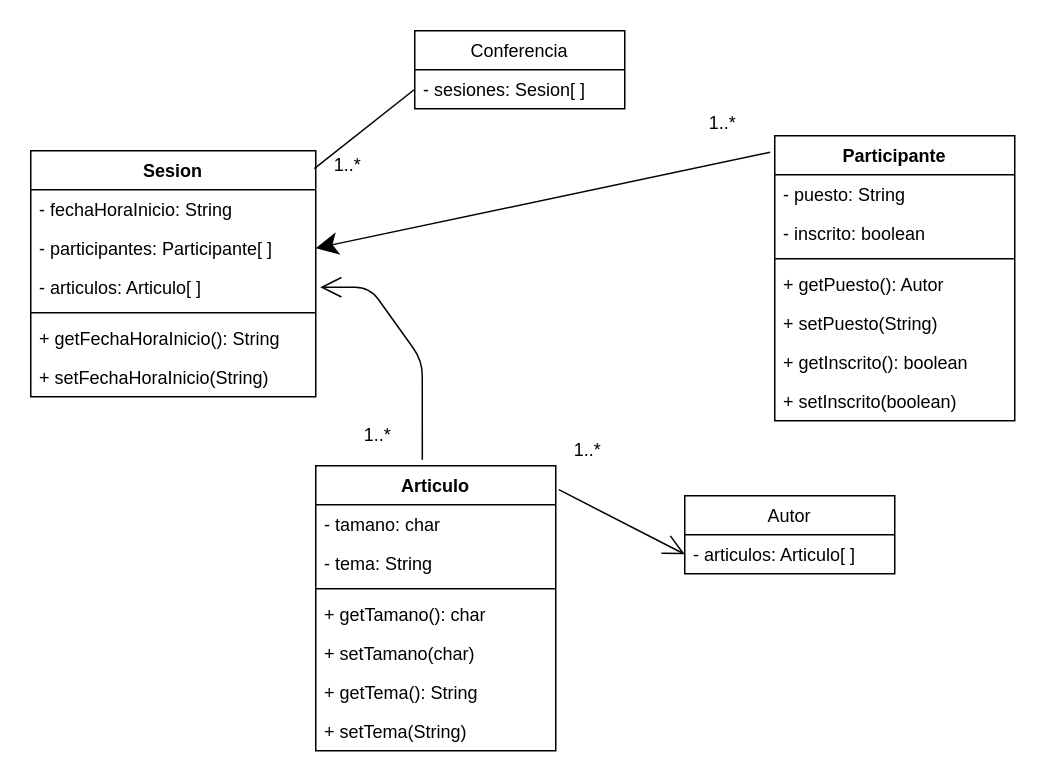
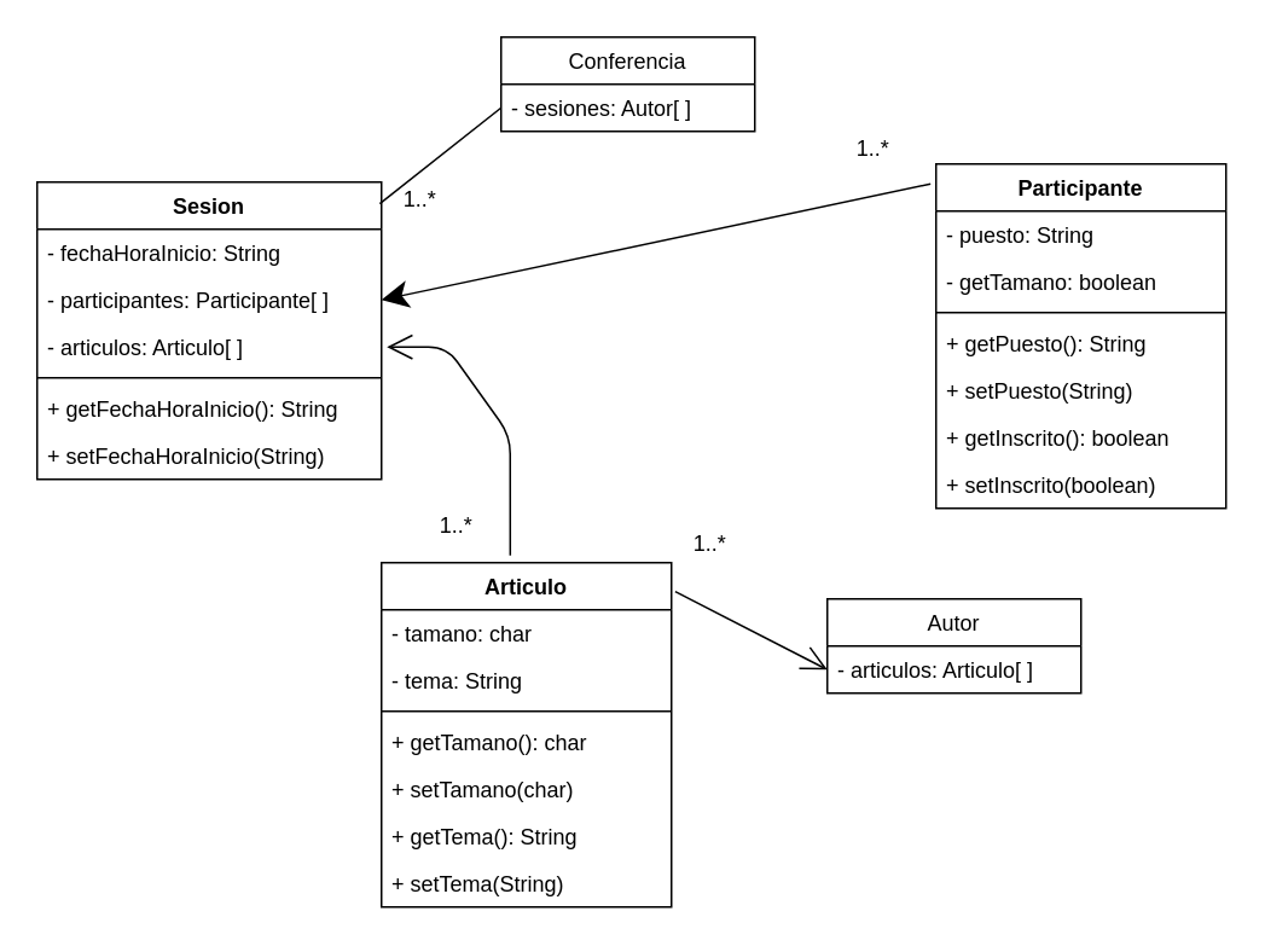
  <mxCell id="0" />
  <mxCell id="1" parent="0" />
  <mxCell id="2" value="Sesion" style="swimlane;fontStyle=1;align=center;verticalAlign=top;childLayout=stackLayout;horizontal=1;startSize=26;horizontalStack=0;resizeParent=1;resizeParentMax=0;resizeLast=0;collapsible=1;marginBottom=0;" parent="1" vertex="1"><mxGeometry x="20" y="100" width="190" height="164" as="geometry" /></mxCell>
  <mxCell id="3" value="- fechaHoraInicio: String" style="text;strokeColor=none;fillColor=none;align=left;verticalAlign=top;spacingLeft=4;spacingRight=4;overflow=hidden;rotatable=0;points=[[0,0.5],[1,0.5]];portConstraint=eastwest;" parent="2" vertex="1"><mxGeometry y="26" width="190" height="26" as="geometry" /></mxCell>
  <mxCell id="4" value="- participantes: Participante[ ]" style="text;strokeColor=none;fillColor=none;align=left;verticalAlign=top;spacingLeft=4;spacingRight=4;overflow=hidden;rotatable=0;points=[[0,0.5],[1,0.5]];portConstraint=eastwest;" parent="2" vertex="1"><mxGeometry y="52" width="190" height="26" as="geometry" /></mxCell>
  <mxCell id="5" value="- articulos: Articulo[ ]" style="text;strokeColor=none;fillColor=none;align=left;verticalAlign=top;spacingLeft=4;spacingRight=4;overflow=hidden;rotatable=0;points=[[0,0.5],[1,0.5]];portConstraint=eastwest;" parent="2" vertex="1"><mxGeometry y="78" width="190" height="26" as="geometry" /></mxCell>
  <mxCell id="6" value="" style="line;strokeWidth=1;fillColor=none;align=left;verticalAlign=middle;spacingTop=-1;spacingLeft=3;spacingRight=3;rotatable=0;labelPosition=right;points=[];portConstraint=eastwest;" parent="2" vertex="1"><mxGeometry y="104" width="190" height="8" as="geometry" /></mxCell>
  <mxCell id="7" value="+ getFechaHoraInicio(): String" style="text;strokeColor=none;fillColor=none;align=left;verticalAlign=top;spacingLeft=4;spacingRight=4;overflow=hidden;rotatable=0;points=[[0,0.5],[1,0.5]];portConstraint=eastwest;" parent="2" vertex="1"><mxGeometry y="112" width="190" height="26" as="geometry" /></mxCell>
  <mxCell id="8" value="+ setFechaHoraInicio(String)" style="text;strokeColor=none;fillColor=none;align=left;verticalAlign=top;spacingLeft=4;spacingRight=4;overflow=hidden;rotatable=0;points=[[0,0.5],[1,0.5]];portConstraint=eastwest;" parent="2" vertex="1"><mxGeometry y="138" width="190" height="26" as="geometry" /></mxCell>
  <mxCell id="9" value="Participante" style="swimlane;fontStyle=1;align=center;verticalAlign=top;childLayout=stackLayout;horizontal=1;startSize=26;horizontalStack=0;resizeParent=1;resizeParentMax=0;resizeLast=0;collapsible=1;marginBottom=0;" parent="1" vertex="1"><mxGeometry x="516" y="90" width="160" height="190" as="geometry" /></mxCell>
  <mxCell id="10" value="- puesto: String" style="text;strokeColor=none;fillColor=none;align=left;verticalAlign=top;spacingLeft=4;spacingRight=4;overflow=hidden;rotatable=0;points=[[0,0.5],[1,0.5]];portConstraint=eastwest;" parent="9" vertex="1"><mxGeometry y="26" width="160" height="26" as="geometry" /></mxCell>
- <mxCell id="11" value="- inscrito: boolean" style="text;strokeColor=none;fillColor=none;align=left;verticalAlign=top;spacingLeft=4;spacingRight=4;overflow=hidden;rotatable=0;points=[[0,0.5],[1,0.5]];portConstraint=eastwest;" parent="9" vertex="1"><mxGeometry y="52" width="160" height="26" as="geometry" /></mxCell>
+ <mxCell id="11" value="- getTamano: boolean" style="text;strokeColor=none;fillColor=none;align=left;verticalAlign=top;spacingLeft=4;spacingRight=4;overflow=hidden;rotatable=0;points=[[0,0.5],[1,0.5]];portConstraint=eastwest;" parent="9" vertex="1"><mxGeometry y="52" width="160" height="26" as="geometry" /></mxCell>
  <mxCell id="12" value="" style="line;strokeWidth=1;fillColor=none;align=left;verticalAlign=middle;spacingTop=-1;spacingLeft=3;spacingRight=3;rotatable=0;labelPosition=right;points=[];portConstraint=eastwest;" parent="9" vertex="1"><mxGeometry y="78" width="160" height="8" as="geometry" /></mxCell>
- <mxCell id="13" value="+ getPuesto(): Autor" style="text;strokeColor=none;fillColor=none;align=left;verticalAlign=top;spacingLeft=4;spacingRight=4;overflow=hidden;rotatable=0;points=[[0,0.5],[1,0.5]];portConstraint=eastwest;" parent="9" vertex="1"><mxGeometry y="86" width="160" height="26" as="geometry" /></mxCell>
+ <mxCell id="13" value="+ getPuesto(): String" style="text;strokeColor=none;fillColor=none;align=left;verticalAlign=top;spacingLeft=4;spacingRight=4;overflow=hidden;rotatable=0;points=[[0,0.5],[1,0.5]];portConstraint=eastwest;" parent="9" vertex="1"><mxGeometry y="86" width="160" height="26" as="geometry" /></mxCell>
  <mxCell id="14" value="+ setPuesto(String)" style="text;strokeColor=none;fillColor=none;align=left;verticalAlign=top;spacingLeft=4;spacingRight=4;overflow=hidden;rotatable=0;points=[[0,0.5],[1,0.5]];portConstraint=eastwest;" parent="9" vertex="1"><mxGeometry y="112" width="160" height="26" as="geometry" /></mxCell>
  <mxCell id="15" value="+ getInscrito(): boolean" style="text;strokeColor=none;fillColor=none;align=left;verticalAlign=top;spacingLeft=4;spacingRight=4;overflow=hidden;rotatable=0;points=[[0,0.5],[1,0.5]];portConstraint=eastwest;" parent="9" vertex="1"><mxGeometry y="138" width="160" height="26" as="geometry" /></mxCell>
  <mxCell id="16" value="+ setInscrito(boolean)" style="text;strokeColor=none;fillColor=none;align=left;verticalAlign=top;spacingLeft=4;spacingRight=4;overflow=hidden;rotatable=0;points=[[0,0.5],[1,0.5]];portConstraint=eastwest;" parent="9" vertex="1"><mxGeometry y="164" width="160" height="26" as="geometry" /></mxCell>
  <mxCell id="17" value="Articulo" style="swimlane;fontStyle=1;align=center;verticalAlign=top;childLayout=stackLayout;horizontal=1;startSize=26;horizontalStack=0;resizeParent=1;resizeParentMax=0;resizeLast=0;collapsible=1;marginBottom=0;" parent="1" vertex="1"><mxGeometry x="210" y="310" width="160" height="190" as="geometry" /></mxCell>
  <mxCell id="18" value="- tamano: char" style="text;strokeColor=none;fillColor=none;align=left;verticalAlign=top;spacingLeft=4;spacingRight=4;overflow=hidden;rotatable=0;points=[[0,0.5],[1,0.5]];portConstraint=eastwest;" parent="17" vertex="1"><mxGeometry y="26" width="160" height="26" as="geometry" /></mxCell>
  <mxCell id="19" value="- tema: String" style="text;strokeColor=none;fillColor=none;align=left;verticalAlign=top;spacingLeft=4;spacingRight=4;overflow=hidden;rotatable=0;points=[[0,0.5],[1,0.5]];portConstraint=eastwest;" parent="17" vertex="1"><mxGeometry y="52" width="160" height="26" as="geometry" /></mxCell>
  <mxCell id="20" value="" style="line;strokeWidth=1;fillColor=none;align=left;verticalAlign=middle;spacingTop=-1;spacingLeft=3;spacingRight=3;rotatable=0;labelPosition=right;points=[];portConstraint=eastwest;" parent="17" vertex="1"><mxGeometry y="78" width="160" height="8" as="geometry" /></mxCell>
  <mxCell id="21" value="+ getTamano(): char" style="text;strokeColor=none;fillColor=none;align=left;verticalAlign=top;spacingLeft=4;spacingRight=4;overflow=hidden;rotatable=0;points=[[0,0.5],[1,0.5]];portConstraint=eastwest;" parent="17" vertex="1"><mxGeometry y="86" width="160" height="26" as="geometry" /></mxCell>
  <mxCell id="22" value="+ setTamano(char)" style="text;strokeColor=none;fillColor=none;align=left;verticalAlign=top;spacingLeft=4;spacingRight=4;overflow=hidden;rotatable=0;points=[[0,0.5],[1,0.5]];portConstraint=eastwest;" parent="17" vertex="1"><mxGeometry y="112" width="160" height="26" as="geometry" /></mxCell>
  <mxCell id="23" value="+ getTema(): String" style="text;strokeColor=none;fillColor=none;align=left;verticalAlign=top;spacingLeft=4;spacingRight=4;overflow=hidden;rotatable=0;points=[[0,0.5],[1,0.5]];portConstraint=eastwest;" parent="17" vertex="1"><mxGeometry y="138" width="160" height="26" as="geometry" /></mxCell>
  <mxCell id="24" value="+ setTema(String)" style="text;strokeColor=none;fillColor=none;align=left;verticalAlign=top;spacingLeft=4;spacingRight=4;overflow=hidden;rotatable=0;points=[[0,0.5],[1,0.5]];portConstraint=eastwest;" parent="17" vertex="1"><mxGeometry y="164" width="160" height="26" as="geometry" /></mxCell>
  <mxCell id="25" value="Conferencia" style="swimlane;fontStyle=0;childLayout=stackLayout;horizontal=1;startSize=26;fillColor=none;horizontalStack=0;resizeParent=1;resizeParentMax=0;resizeLast=0;collapsible=1;marginBottom=0;" parent="1" vertex="1"><mxGeometry x="276" y="20" width="140" height="52" as="geometry" /></mxCell>
- <mxCell id="26" value="- sesiones: Sesion[ ]" style="text;strokeColor=none;fillColor=none;align=left;verticalAlign=top;spacingLeft=4;spacingRight=4;overflow=hidden;rotatable=0;points=[[0,0.5],[1,0.5]];portConstraint=eastwest;" parent="25" vertex="1"><mxGeometry y="26" width="140" height="26" as="geometry" /></mxCell>
+ <mxCell id="26" value="- sesiones: Autor[ ]" style="text;strokeColor=none;fillColor=none;align=left;verticalAlign=top;spacingLeft=4;spacingRight=4;overflow=hidden;rotatable=0;points=[[0,0.5],[1,0.5]];portConstraint=eastwest;" parent="25" vertex="1"><mxGeometry y="26" width="140" height="26" as="geometry" /></mxCell>
  <mxCell id="27" value="Autor" style="swimlane;fontStyle=0;childLayout=stackLayout;horizontal=1;startSize=26;fillColor=none;horizontalStack=0;resizeParent=1;resizeParentMax=0;resizeLast=0;collapsible=1;marginBottom=0;" parent="1" vertex="1"><mxGeometry x="456" y="330" width="140" height="52" as="geometry" /></mxCell>
  <mxCell id="28" value="- articulos: Articulo[ ]" style="text;strokeColor=none;fillColor=none;align=left;verticalAlign=top;spacingLeft=4;spacingRight=4;overflow=hidden;rotatable=0;points=[[0,0.5],[1,0.5]];portConstraint=eastwest;" parent="27" vertex="1"><mxGeometry y="26" width="140" height="26" as="geometry" /></mxCell>
  <mxCell id="29" value="" style="endArrow=open;endFill=1;endSize=12;html=1;exitX=0.444;exitY=-0.021;exitDx=0;exitDy=0;exitPerimeter=0;" parent="1" source="17" edge="1"><mxGeometry width="160" relative="1" as="geometry"><mxPoint x="296" y="240" as="sourcePoint" /><mxPoint x="213" y="191" as="targetPoint" /><Array as="points"><mxPoint x="281" y="306" /><mxPoint x="281" y="240" /><mxPoint x="246" y="191" /></Array></mxGeometry></mxCell>
  <mxCell id="30" value="" style="endArrow=classic;endFill=1;endSize=12;html=1;exitX=-0.019;exitY=0.058;exitDx=0;exitDy=0;exitPerimeter=0;entryX=1;entryY=0.5;entryDx=0;entryDy=0;" parent="1" source="9" target="4" edge="1"><mxGeometry width="160" relative="1" as="geometry"><mxPoint x="296" y="240" as="sourcePoint" /><mxPoint x="456" y="240" as="targetPoint" /></mxGeometry></mxCell>
  <mxCell id="31" value="" style="endArrow=open;endFill=1;endSize=12;html=1;exitX=1.013;exitY=0.084;exitDx=0;exitDy=0;exitPerimeter=0;entryX=0;entryY=0.5;entryDx=0;entryDy=0;" parent="1" source="17" target="28" edge="1"><mxGeometry width="160" relative="1" as="geometry"><mxPoint x="296" y="240" as="sourcePoint" /><mxPoint x="456" y="240" as="targetPoint" /></mxGeometry></mxCell>
  <mxCell id="32" value="" style="endArrow=none;endFill=1;endSize=12;html=1;exitX=0.995;exitY=0.073;exitDx=0;exitDy=0;exitPerimeter=0;entryX=0;entryY=0.5;entryDx=0;entryDy=0;" parent="1" source="2" target="26" edge="1"><mxGeometry width="160" relative="1" as="geometry"><mxPoint x="296" y="130" as="sourcePoint" /><mxPoint x="456" y="130" as="targetPoint" /><Array as="points" /></mxGeometry></mxCell>
  <mxCell id="33" value="1..*" style="text;html=1;align=center;verticalAlign=middle;resizable=0;points=[];autosize=1;" parent="1" vertex="1"><mxGeometry x="216" y="100" width="30" height="20" as="geometry" /></mxCell>
  <mxCell id="34" value="1..*" style="text;html=1;align=center;verticalAlign=middle;resizable=0;points=[];autosize=1;" parent="1" vertex="1"><mxGeometry x="466" y="72" width="30" height="20" as="geometry" /></mxCell>
  <mxCell id="35" value="1..*" style="text;html=1;align=center;verticalAlign=middle;resizable=0;points=[];autosize=1;" parent="1" vertex="1"><mxGeometry x="236" y="280" width="30" height="20" as="geometry" /></mxCell>
  <mxCell id="36" value="1..*" style="text;html=1;align=center;verticalAlign=middle;resizable=0;points=[];autosize=1;" parent="1" vertex="1"><mxGeometry x="376" y="290" width="30" height="20" as="geometry" /></mxCell>
